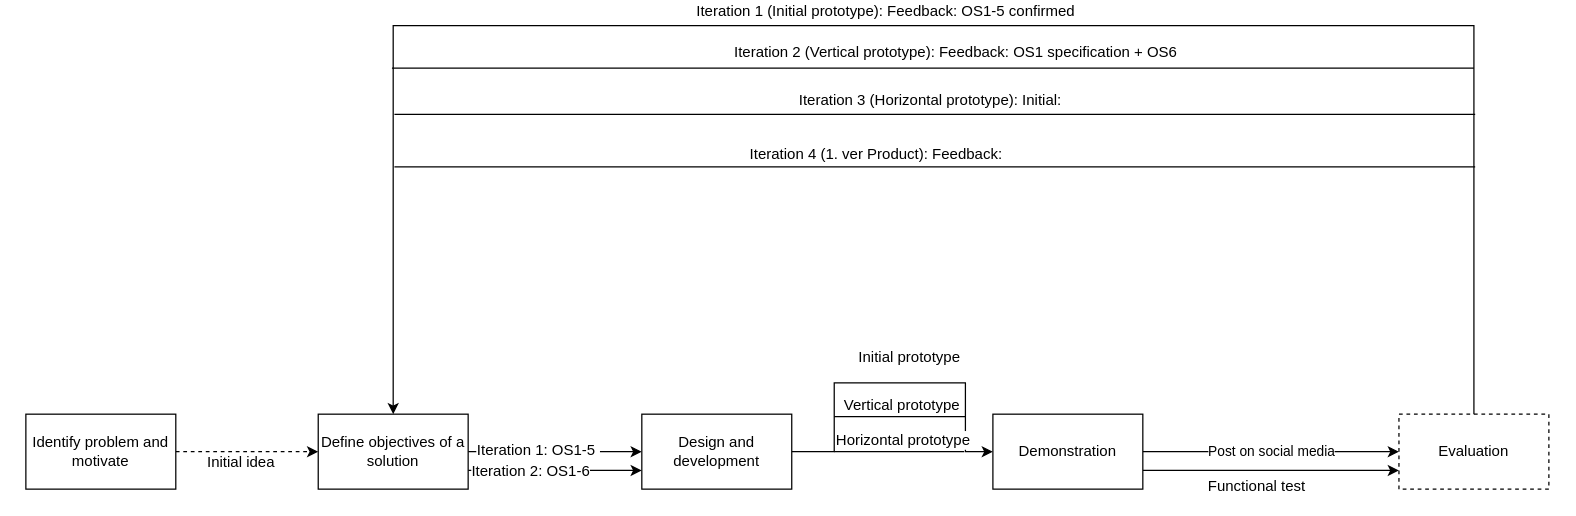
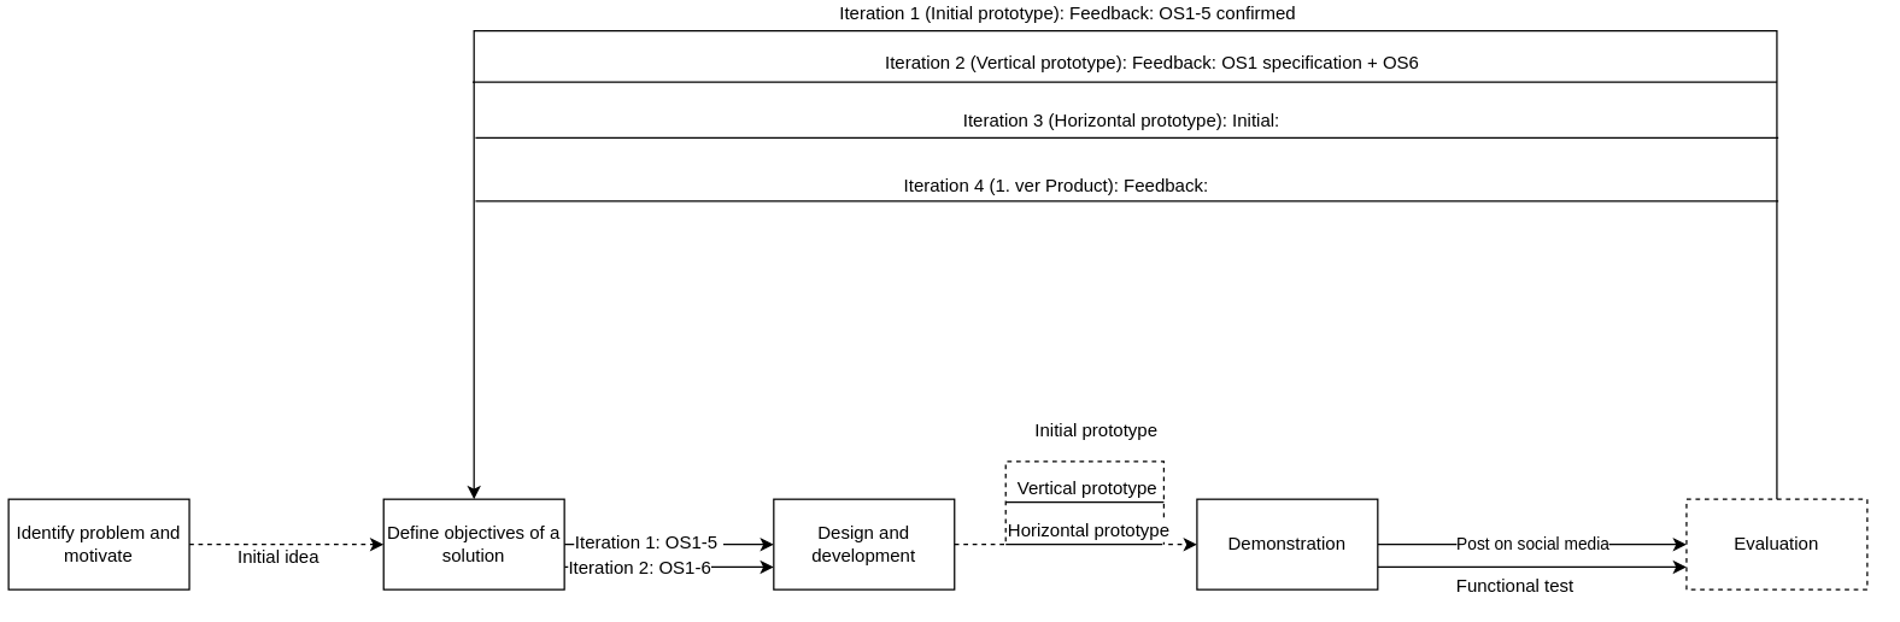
  <mxCell id="0" />
  <mxCell id="1" parent="0" />
  <mxCell id="2" style="edgeStyle=orthogonalEdgeStyle;curved=1;orthogonalLoop=1;jettySize=auto;html=1;exitX=1;exitY=0.5;exitDx=0;exitDy=0;strokeColor=#000000;" edge="1" parent="1" source="6" target="12"><mxGeometry relative="1" as="geometry" /></mxCell>
  <mxCell id="3" value="Iteration 1: OS1-5&amp;nbsp;" style="text;html=1;align=center;verticalAlign=middle;resizable=0;points=[];labelBackgroundColor=#ffffff;" vertex="1" connectable="0" parent="2"><mxGeometry x="-0.207" y="2" relative="1" as="geometry"><mxPoint as="offset" /></mxGeometry></mxCell>
  <mxCell id="4" style="edgeStyle=orthogonalEdgeStyle;curved=1;orthogonalLoop=1;jettySize=auto;html=1;exitX=1;exitY=0.75;exitDx=0;exitDy=0;entryX=0;entryY=0.75;entryDx=0;entryDy=0;strokeColor=#000000;" edge="1" parent="1" source="6" target="12"><mxGeometry relative="1" as="geometry" /></mxCell>
  <mxCell id="5" value="Iteration 2: OS1-6" style="text;html=1;align=center;verticalAlign=middle;resizable=0;points=[];labelBackgroundColor=#ffffff;" vertex="1" connectable="0" parent="4"><mxGeometry x="-0.299" relative="1" as="geometry"><mxPoint as="offset" /></mxGeometry></mxCell>
  <mxCell id="6" value="Define objectives of a solution" style="rounded=0;whiteSpace=wrap;html=1;" vertex="1" parent="1"><mxGeometry x="254" y="331" width="120" height="60" as="geometry" /></mxCell>
  <mxCell id="7" style="edgeStyle=orthogonalEdgeStyle;rounded=0;orthogonalLoop=1;jettySize=auto;html=1;exitX=1;exitY=0.5;exitDx=0;exitDy=0;entryX=0;entryY=0.5;entryDx=0;entryDy=0;dashed=1;" edge="1" parent="1" source="9" target="6"><mxGeometry relative="1" as="geometry" /></mxCell>
  <mxCell id="8" value="Initial idea" style="text;html=1;align=center;verticalAlign=middle;resizable=0;points=[];labelBackgroundColor=#ffffff;" vertex="1" connectable="0" parent="7"><mxGeometry x="-0.024" relative="1" as="geometry"><mxPoint x="-5" y="8" as="offset" /></mxGeometry></mxCell>
- <mxCell id="9" value="Identify problem and motivate" style="rounded=0;whiteSpace=wrap;html=1;" vertex="1" parent="1"><mxGeometry x="20" y="331" width="120" height="60" as="geometry" /></mxCell>
- <mxCell id="10" style="edgeStyle=orthogonalEdgeStyle;orthogonalLoop=1;jettySize=auto;html=1;exitX=1;exitY=0.5;exitDx=0;exitDy=0;entryX=0;entryY=0.5;entryDx=0;entryDy=0;strokeColor=#000000;rounded=0;" edge="1" parent="1" source="12" target="16"><mxGeometry relative="1" as="geometry"><Array as="points"><mxPoint x="667" y="361" /><mxPoint x="667" y="306" /><mxPoint x="772" y="306" /><mxPoint x="772" y="361" /></Array></mxGeometry></mxCell>
+ <mxCell id="9" value="Identify problem and motivate" style="rounded=0;whiteSpace=wrap;html=1;" vertex="1" parent="1"><mxGeometry x="5" y="331" width="120" height="60" as="geometry" /></mxCell>
+ <mxCell id="10" style="edgeStyle=orthogonalEdgeStyle;orthogonalLoop=1;jettySize=auto;html=1;exitX=1;exitY=0.5;exitDx=0;exitDy=0;entryX=0;entryY=0.5;entryDx=0;entryDy=0;strokeColor=#000000;rounded=0;dashed=1;" edge="1" parent="1" source="12" target="16"><mxGeometry relative="1" as="geometry"><Array as="points"><mxPoint x="667" y="361" /><mxPoint x="667" y="306" /><mxPoint x="772" y="306" /><mxPoint x="772" y="361" /></Array></mxGeometry></mxCell>
  <mxCell id="11" value="Initial prototype" style="text;html=1;align=center;verticalAlign=middle;resizable=0;points=[];labelBackgroundColor=#ffffff;" vertex="1" connectable="0" parent="10"><mxGeometry x="-0.215" y="1" relative="1" as="geometry"><mxPoint x="42.06" y="-19.06" as="offset" /></mxGeometry></mxCell>
  <mxCell id="12" value="Design and development" style="rounded=0;whiteSpace=wrap;html=1;" vertex="1" parent="1"><mxGeometry x="513" y="331" width="120" height="60" as="geometry" /></mxCell>
  <mxCell id="13" value="Post on social media" style="edgeStyle=orthogonalEdgeStyle;curved=1;orthogonalLoop=1;jettySize=auto;html=1;exitX=1;exitY=0.5;exitDx=0;exitDy=0;strokeColor=#000000;" edge="1" parent="1" source="16" target="17"><mxGeometry relative="1" as="geometry" /></mxCell>
  <mxCell id="14" style="edgeStyle=orthogonalEdgeStyle;curved=1;orthogonalLoop=1;jettySize=auto;html=1;exitX=1;exitY=0.75;exitDx=0;exitDy=0;entryX=0;entryY=0.75;entryDx=0;entryDy=0;strokeColor=#000000;" edge="1" parent="1" source="16" target="17"><mxGeometry relative="1" as="geometry" /></mxCell>
  <mxCell id="15" value="Functional test" style="text;html=1;align=center;verticalAlign=middle;resizable=0;points=[];labelBackgroundColor=#ffffff;" vertex="1" connectable="0" parent="14"><mxGeometry x="-0.22" y="-3" relative="1" as="geometry"><mxPoint x="10" y="9" as="offset" /></mxGeometry></mxCell>
  <mxCell id="16" value="Demonstration" style="rounded=0;whiteSpace=wrap;html=1;" vertex="1" parent="1"><mxGeometry x="794" y="331" width="120" height="60" as="geometry" /></mxCell>
  <mxCell id="17" value="Evaluation" style="rounded=0;whiteSpace=wrap;html=1;dashed=1;" vertex="1" parent="1"><mxGeometry x="1119" y="331" width="120" height="60" as="geometry" /></mxCell>
  <mxCell id="18" value="" style="endArrow=classic;html=1;strokeColor=#000000;entryX=0.5;entryY=0;entryDx=0;entryDy=0;exitX=0.5;exitY=0;exitDx=0;exitDy=0;rounded=0;" edge="1" parent="1" source="17" target="6"><mxGeometry width="50" height="50" relative="1" as="geometry"><mxPoint x="501" y="537" as="sourcePoint" /><mxPoint x="551" y="487" as="targetPoint" /><Array as="points"><mxPoint x="1179" y="20" /><mxPoint x="314" y="20" /></Array></mxGeometry></mxCell>
  <mxCell id="19" value="Iteration 1 (Initial prototype): Feedback: OS1-5 confirmed" style="text;html=1;align=center;verticalAlign=middle;resizable=0;points=[];labelBackgroundColor=#ffffff;" vertex="1" connectable="0" parent="18"><mxGeometry x="-0.405" y="129" relative="1" as="geometry"><mxPoint x="-340.65" y="-141" as="offset" /></mxGeometry></mxCell>
  <mxCell id="20" value="" style="endArrow=none;html=1;strokeColor=#000000;rounded=0;endFill=0;" edge="1" parent="1"><mxGeometry width="50" height="50" relative="1" as="geometry"><mxPoint x="1179" y="54" as="sourcePoint" /><mxPoint x="313" y="54" as="targetPoint" /><Array as="points"><mxPoint x="732" y="54" /><mxPoint x="427" y="54" /></Array></mxGeometry></mxCell>
  <mxCell id="21" value="Iteration 2 (Vertical prototype): Feedback: OS1 specification + OS6" style="text;html=1;align=center;verticalAlign=middle;resizable=0;points=[];labelBackgroundColor=#ffffff;" vertex="1" connectable="0" parent="20"><mxGeometry x="-0.108" y="123" relative="1" as="geometry"><mxPoint x="-29.12" y="-136" as="offset" /></mxGeometry></mxCell>
  <mxCell id="22" value="" style="endArrow=none;html=1;strokeColor=#000000;" edge="1" parent="1"><mxGeometry width="50" height="50" relative="1" as="geometry"><mxPoint x="315" y="91" as="sourcePoint" /><mxPoint x="1180" y="91" as="targetPoint" /></mxGeometry></mxCell>
  <mxCell id="23" value="Iteration 3 (Horizontal prototype): Initial:&amp;nbsp;&amp;nbsp;" style="text;html=1;align=center;verticalAlign=middle;resizable=0;points=[];autosize=1;" vertex="1" parent="1"><mxGeometry x="621" y="71" width="251" height="18" as="geometry" /></mxCell>
  <mxCell id="24" value="" style="endArrow=none;html=1;strokeColor=#000000;" edge="1" parent="1"><mxGeometry width="50" height="50" relative="1" as="geometry"><mxPoint x="315" y="133" as="sourcePoint" /><mxPoint x="1180" y="133" as="targetPoint" /></mxGeometry></mxCell>
  <mxCell id="25" value="Iteration 4 (1. ver Product): Feedback:&amp;nbsp;" style="text;html=1;align=center;verticalAlign=middle;resizable=0;points=[];labelBackgroundColor=#ffffff;" vertex="1" connectable="0" parent="24"><mxGeometry x="-0.102" y="3" relative="1" as="geometry"><mxPoint x="-1.24" y="-8" as="offset" /></mxGeometry></mxCell>
  <mxCell id="26" value="" style="endArrow=none;html=1;strokeColor=#000000;" edge="1" parent="1"><mxGeometry width="50" height="50" relative="1" as="geometry"><mxPoint x="667" y="333" as="sourcePoint" /><mxPoint x="772" y="333" as="targetPoint" /></mxGeometry></mxCell>
  <mxCell id="27" value="Vertical prototype" style="text;html=1;align=center;verticalAlign=middle;resizable=0;points=[];labelBackgroundColor=#ffffff;" vertex="1" connectable="0" parent="26"><mxGeometry x="-0.072" y="1" relative="1" as="geometry"><mxPoint x="4.43" y="-9" as="offset" /></mxGeometry></mxCell>
  <mxCell id="28" value="" style="endArrow=none;html=1;strokeColor=#000000;" edge="1" parent="1"><mxGeometry width="50" height="50" relative="1" as="geometry"><mxPoint x="667" y="361" as="sourcePoint" /><mxPoint x="771" y="361" as="targetPoint" /></mxGeometry></mxCell>
  <mxCell id="29" value="Horizontal prototype" style="text;html=1;align=center;verticalAlign=middle;resizable=0;points=[];labelBackgroundColor=#ffffff;" vertex="1" connectable="0" parent="28"><mxGeometry x="0.519" y="1" relative="1" as="geometry"><mxPoint x="-24.86" y="-9" as="offset" /></mxGeometry></mxCell>
